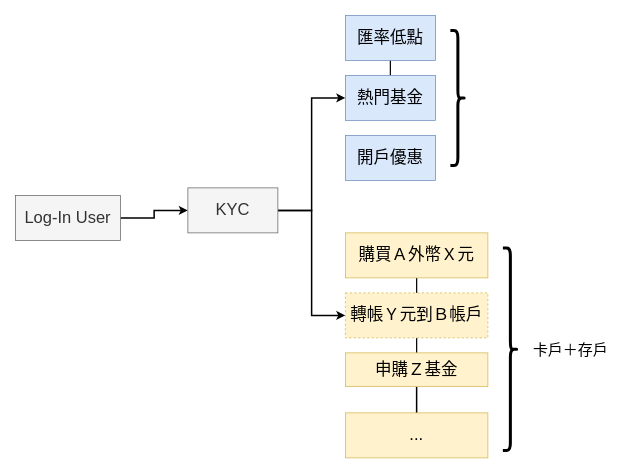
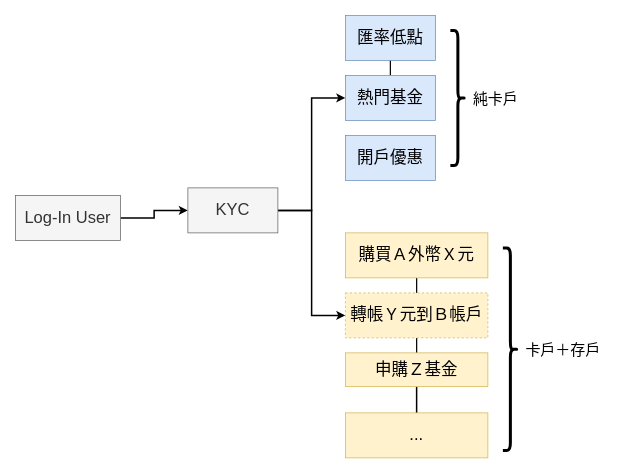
  <mxCell id="0" />
  <mxCell id="1" parent="0" />
  <mxCell id="2" value="" style="edgeStyle=orthogonalEdgeStyle;rounded=0;orthogonalLoop=1;jettySize=auto;html=1;strokeWidth=2;" edge="1" parent="1" source="3" target="6"><mxGeometry relative="1" as="geometry" /></mxCell>
  <mxCell id="3" value="&lt;font style=&quot;font-size: 22px&quot;&gt;Log-In User&lt;/font&gt;" style="rounded=0;whiteSpace=wrap;html=1;fillColor=#f5f5f5;strokeColor=#666666;fontColor=#333333;" vertex="1" parent="1"><mxGeometry x="20" y="260" width="140" height="60" as="geometry" /></mxCell>
  <mxCell id="4" style="edgeStyle=orthogonalEdgeStyle;rounded=0;orthogonalLoop=1;jettySize=auto;html=1;entryX=0;entryY=0.5;entryDx=0;entryDy=0;strokeWidth=2;" edge="1" parent="1" source="6" target="8"><mxGeometry relative="1" as="geometry" /></mxCell>
  <mxCell id="5" style="edgeStyle=orthogonalEdgeStyle;rounded=0;orthogonalLoop=1;jettySize=auto;html=1;entryX=0;entryY=0.5;entryDx=0;entryDy=0;strokeWidth=2;" edge="1" parent="1" source="6" target="13"><mxGeometry relative="1" as="geometry" /></mxCell>
  <mxCell id="6" value="&lt;font style=&quot;font-size: 22px&quot;&gt;KYC&lt;/font&gt;" style="rounded=0;whiteSpace=wrap;html=1;fillColor=#f5f5f5;strokeColor=#666666;fontColor=#333333;" vertex="1" parent="1"><mxGeometry x="250" y="250" width="120" height="60" as="geometry" /></mxCell>
  <mxCell id="7" value="" style="edgeStyle=orthogonalEdgeStyle;rounded=0;orthogonalLoop=1;jettySize=auto;html=1;endArrow=none;endFill=0;" edge="1" parent="1" source="8" target="9"><mxGeometry relative="1" as="geometry" /></mxCell>
  <mxCell id="8" value="&lt;font style=&quot;font-size: 22px&quot;&gt;熱門基金&lt;/font&gt;" style="rounded=0;whiteSpace=wrap;html=1;fillColor=#dae8fc;strokeColor=#6c8ebf;" vertex="1" parent="1"><mxGeometry x="460" y="100" width="120" height="60" as="geometry" /></mxCell>
  <mxCell id="9" value="&lt;font style=&quot;font-size: 22px&quot;&gt;匯率低點&lt;/font&gt;" style="rounded=0;whiteSpace=wrap;html=1;fillColor=#dae8fc;strokeColor=#6c8ebf;" vertex="1" parent="1"><mxGeometry x="460" y="20" width="120" height="60" as="geometry" /></mxCell>
  <mxCell id="10" value="&lt;font style=&quot;font-size: 22px&quot;&gt;開戶優惠&lt;/font&gt;" style="rounded=0;whiteSpace=wrap;html=1;fillColor=#dae8fc;strokeColor=#6c8ebf;" vertex="1" parent="1"><mxGeometry x="460" y="180" width="120" height="60" as="geometry" /></mxCell>
  <mxCell id="11" value="" style="edgeStyle=orthogonalEdgeStyle;rounded=0;orthogonalLoop=1;jettySize=auto;html=1;endArrow=none;endFill=0;" edge="1" parent="1" source="13" target="16"><mxGeometry relative="1" as="geometry" /></mxCell>
  <mxCell id="12" value="" style="edgeStyle=orthogonalEdgeStyle;rounded=0;orthogonalLoop=1;jettySize=auto;html=1;endArrow=none;endFill=0;" edge="1" parent="1" source="13" target="14"><mxGeometry relative="1" as="geometry" /></mxCell>
  <mxCell id="13" value="&lt;font style=&quot;font-size: 22px&quot;&gt;轉帳Ｙ元到Ｂ帳戶&lt;/font&gt;" style="rounded=0;whiteSpace=wrap;html=1;fillColor=#fff2cc;strokeColor=#d6b656;dashed=1;" vertex="1" parent="1"><mxGeometry x="460" y="390" width="190" height="60" as="geometry" /></mxCell>
  <mxCell id="14" value="&lt;font style=&quot;font-size: 22px&quot;&gt;購買Ａ外幣Ｘ元&lt;/font&gt;" style="rounded=0;whiteSpace=wrap;html=1;fillColor=#fff2cc;strokeColor=#d6b656;" vertex="1" parent="1"><mxGeometry x="460" y="310" width="190" height="60" as="geometry" /></mxCell>
  <mxCell id="15" value="" style="edgeStyle=orthogonalEdgeStyle;rounded=0;orthogonalLoop=1;jettySize=auto;html=1;endArrow=none;endFill=0;strokeWidth=2;" edge="1" parent="1" source="16" target="17"><mxGeometry relative="1" as="geometry" /></mxCell>
  <mxCell id="16" value="&lt;font style=&quot;font-size: 22px&quot;&gt;申購Ｚ基金&lt;/font&gt;" style="rounded=0;whiteSpace=wrap;html=1;fillColor=#fff2cc;strokeColor=#d6b656;" vertex="1" parent="1"><mxGeometry x="460" y="470" width="190" height="45" as="geometry" /></mxCell>
  <mxCell id="17" value="&lt;span style=&quot;font-size: 22px&quot;&gt;...&lt;/span&gt;" style="rounded=0;whiteSpace=wrap;html=1;fillColor=#fff2cc;strokeColor=#d6b656;" vertex="1" parent="1"><mxGeometry x="460" y="550" width="190" height="60" as="geometry" /></mxCell>
  <mxCell id="18" value="" style="shape=curlyBracket;whiteSpace=wrap;html=1;rounded=1;direction=west;strokeWidth=4;" vertex="1" parent="1"><mxGeometry x="670" y="330" width="20" height="270" as="geometry" /></mxCell>
- <mxCell id="19" value="&lt;span style=&quot;font-size: 20px&quot;&gt;卡戶＋存戶&lt;/span&gt;" style="text;html=1;align=center;verticalAlign=middle;resizable=0;points=[];autosize=1;" vertex="1" parent="1"><mxGeometry x="700" y="455" width="120" height="20" as="geometry" /></mxCell>
+ <mxCell id="19" value="&lt;span style=&quot;font-size: 20px&quot;&gt;卡戶＋存戶&lt;/span&gt;" style="text;html=1;align=center;verticalAlign=middle;resizable=0;points=[];autosize=1;" vertex="1" parent="1"><mxGeometry x="690" y="455" width="120" height="20" as="geometry" /></mxCell>
  <mxCell id="20" value="" style="shape=curlyBracket;whiteSpace=wrap;html=1;rounded=1;direction=west;strokeWidth=4;" vertex="1" parent="1"><mxGeometry x="600" y="40" width="20" height="180" as="geometry" /></mxCell>
+ <mxCell id="21" value="&lt;span style=&quot;font-size: 20px&quot;&gt;純卡戶&lt;/span&gt;" style="text;html=1;align=center;verticalAlign=middle;resizable=0;points=[];autosize=1;" vertex="1" parent="1"><mxGeometry x="620" y="120" width="80" height="20" as="geometry" /></mxCell>
